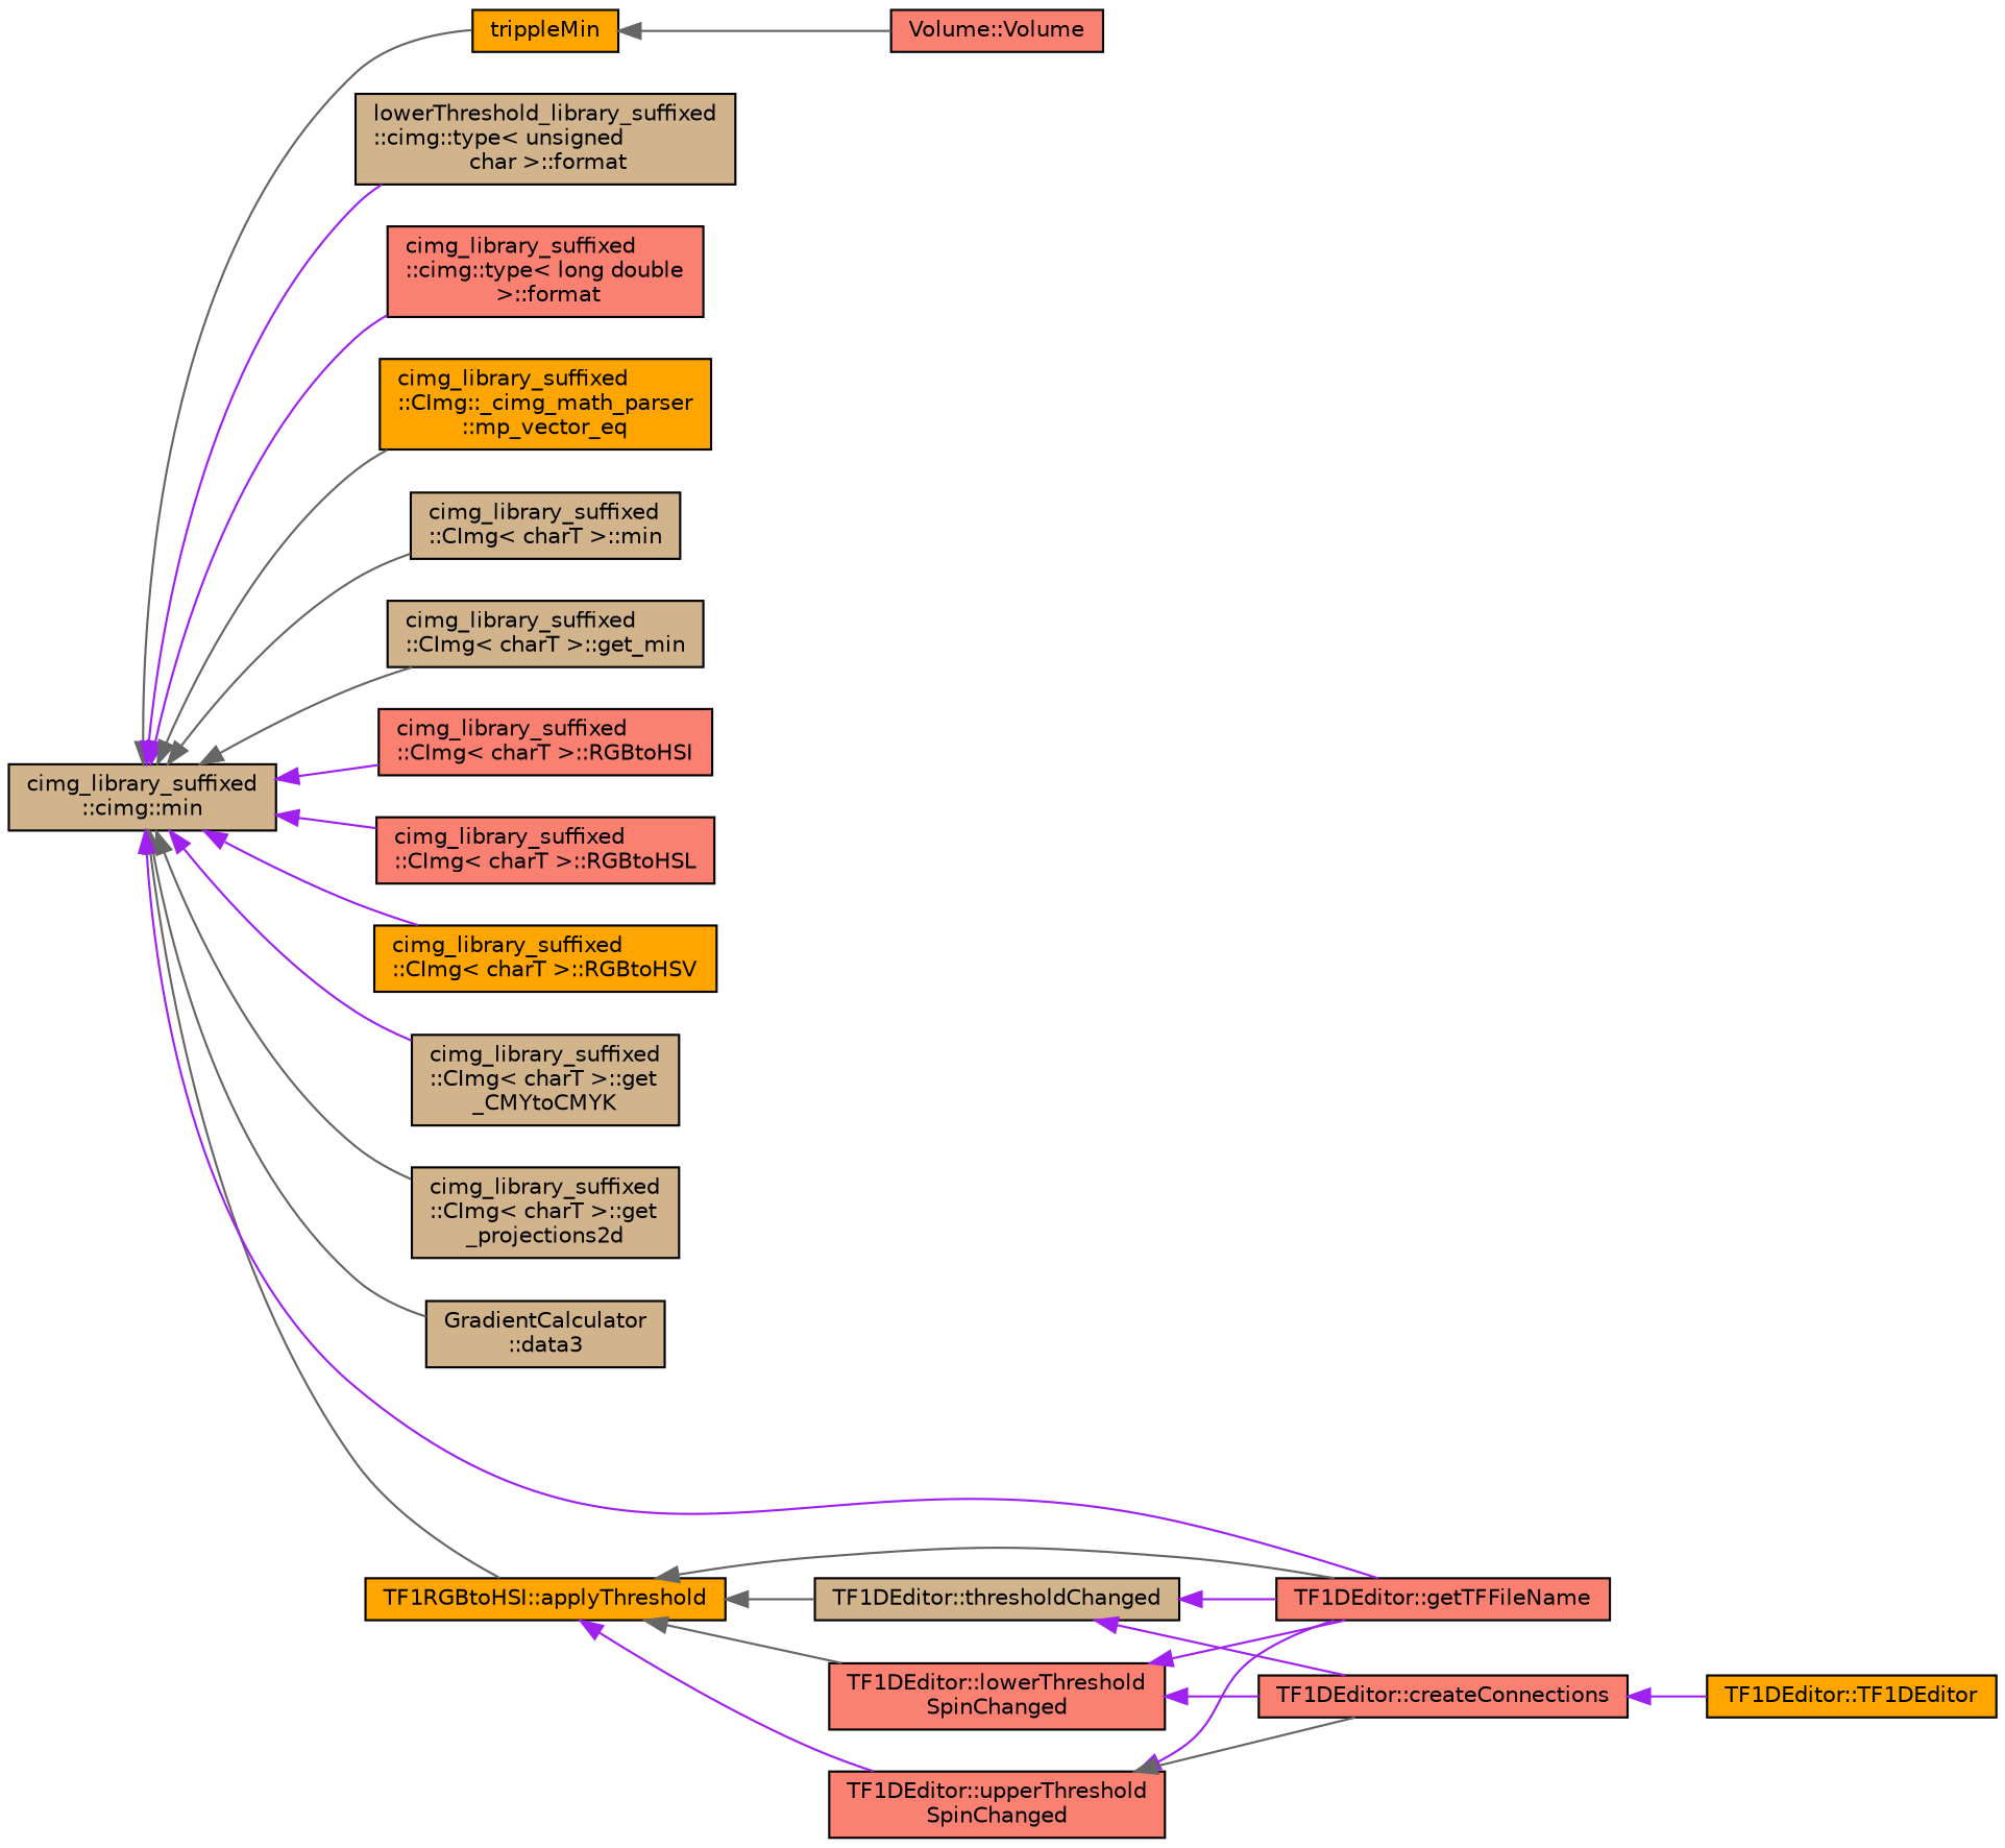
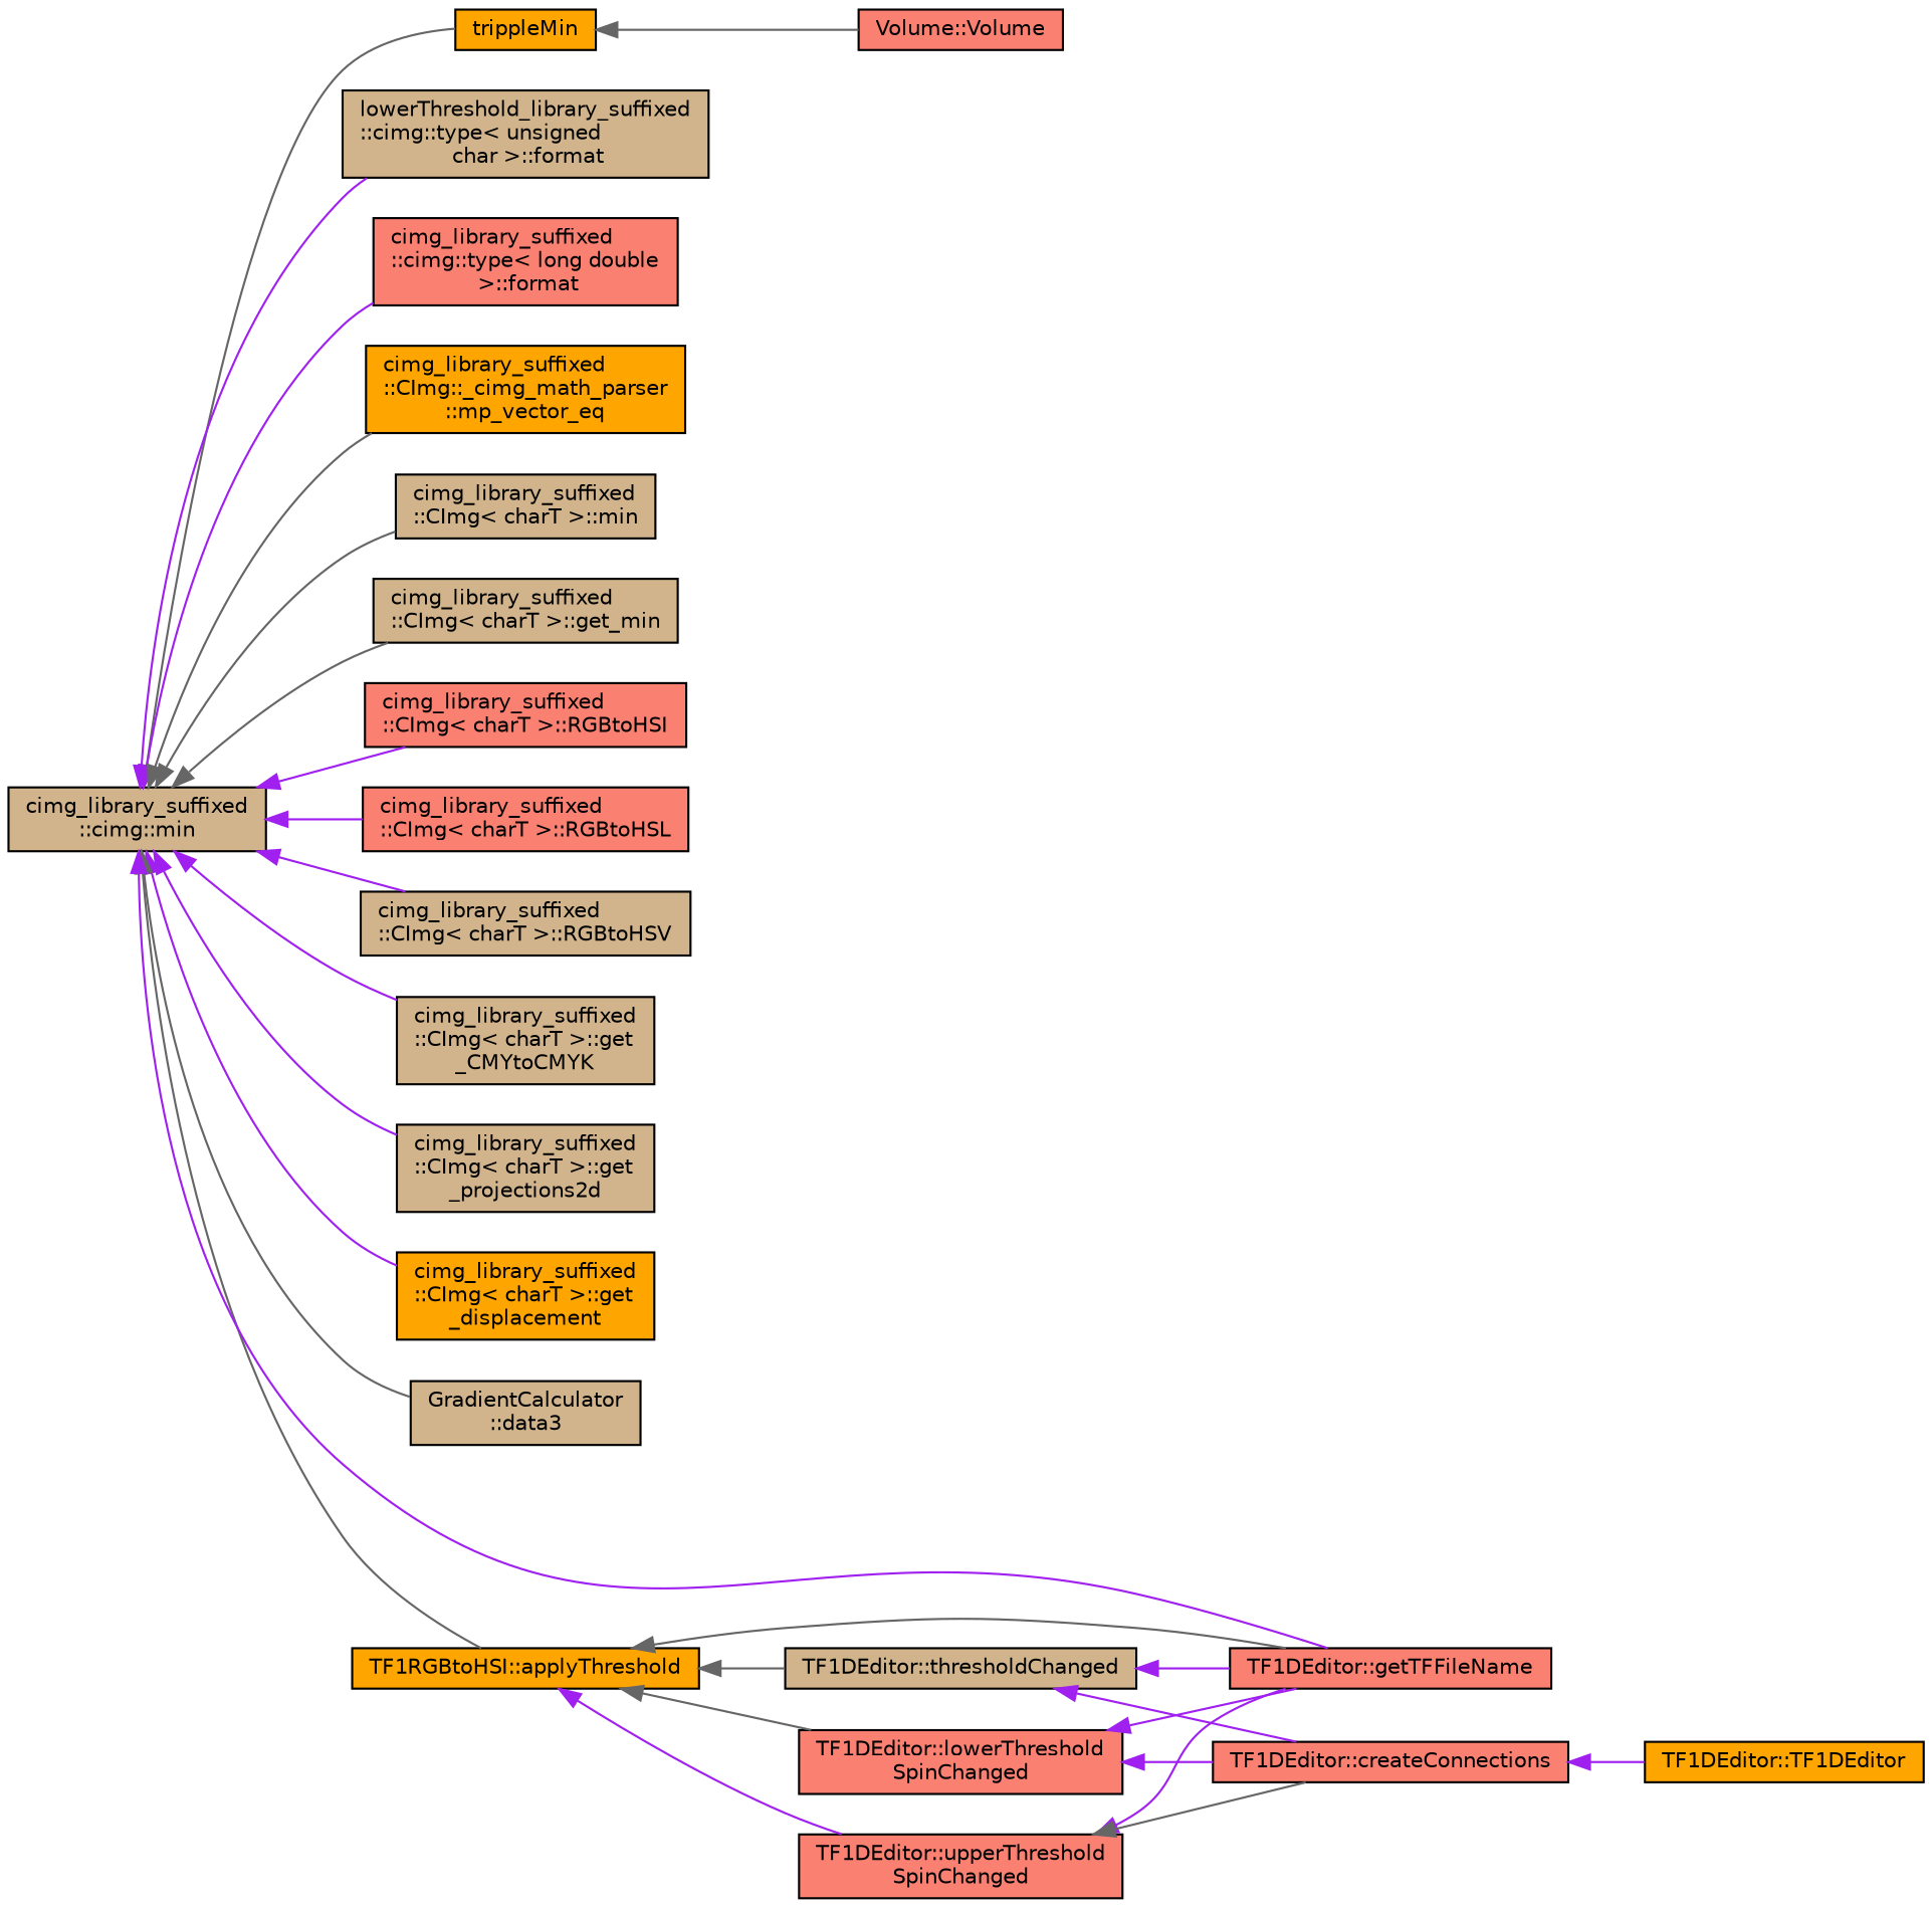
  digraph {
    rankdir=LR
    node [color=black fillcolor=tan fontname=Helvetica fontsize=10 shape=record style=filled]
    edge [color=purple dir=back fontname=Helvetica fontsize=10 labelfontname=Helvetica labelfontsize=10 style=solid]
    n1 [fontcolor=black height=0.2 label="cimg_library_suffixed\l::cimg::min" width=0.4]
    n2 [fillcolor=orange height=0.2 label=trippleMin width=0.4]
    n3 [height=0.2 label="lowerThreshold_library_suffixed\l::cimg::type\< unsigned\l char \>::format" width=0.4]
    n4 [fillcolor=salmon height=0.2 label="cimg_library_suffixed\l::cimg::type\< long double\l \>::format" width=0.4]
    n5 [fillcolor=orange height=0.2 label="cimg_library_suffixed\l::CImg::_cimg_math_parser\l::mp_vector_eq" width=0.4]
    n6 [height=0.2 label="cimg_library_suffixed\l::CImg\< charT \>::min" width=0.4]
    n7 [height=0.2 label="cimg_library_suffixed\l::CImg\< charT \>::get_min" width=0.4]
    n8 [fillcolor=salmon height=0.2 label="cimg_library_suffixed\l::CImg\< charT \>::RGBtoHSI" width=0.4]
    n9 [fillcolor=salmon height=0.2 label="cimg_library_suffixed\l::CImg\< charT \>::RGBtoHSL" width=0.4]
-   n10 [fillcolor=orange height=0.2 label="cimg_library_suffixed\l::CImg\< charT \>::RGBtoHSV" width=0.4]
+   n10 [height=0.2 label="cimg_library_suffixed\l::CImg\< charT \>::RGBtoHSV" width=0.4]
    n11 [height=0.2 label="cimg_library_suffixed\l::CImg\< charT \>::get\l_CMYtoCMYK" width=0.4]
    n12 [height=0.2 label="cimg_library_suffixed\l::CImg\< charT \>::get\l_projections2d" width=0.4]
+   n13 [fillcolor=orange height=0.2 label="cimg_library_suffixed\l::CImg\< charT \>::get\l_displacement" width=0.4]
    n14 [height=0.2 label="GradientCalculator\l::data3" width=0.4]
    n15 [fillcolor=orange height=0.2 label="TF1RGBtoHSI::applyThreshold" width=0.4]
    n16 [fillcolor=salmon height=0.2 label="TF1DEditor::getTFFileName" width=0.4]
    n17 [fillcolor=salmon height=0.2 label="Volume::Volume" width=0.4]
    n18 [height=0.2 label="TF1DEditor::thresholdChanged" width=0.4]
    n19 [fillcolor=salmon height=0.2 label="TF1DEditor::lowerThreshold\lSpinChanged" width=0.4]
    n20 [fillcolor=salmon height=0.2 label="TF1DEditor::upperThreshold\lSpinChanged" width=0.4]
    n21 [fillcolor=salmon height=0.2 label="TF1DEditor::createConnections" width=0.4]
    n22 [fillcolor=orange height=0.2 label="TF1DEditor::TF1DEditor" width=0.4]
    n1 -> n2 [color=gray40]
    n1 -> n3
    n1 -> n4
    n1 -> n5 [color=gray40]
    n1 -> n6 [color=gray40]
    n1 -> n7 [color=gray40]
    n1 -> n8
    n1 -> n9
    n1 -> n10
    n1 -> n11
-   n1 -> n12 [color=gray40]
+   n1 -> n12
+   n1 -> n13
    n1 -> n14 [color=gray40]
    n1 -> n15 [color=gray40]
    n1 -> n16
    n2 -> n17 [color=gray40]
    n15 -> n16 [color=gray40]
    n15 -> n18 [color=gray40]
    n15 -> n19 [color=gray40]
    n15 -> n20
    n18 -> n16
    n18 -> n21
    n19 -> n16
    n19 -> n21
    n20 -> n16
    n20 -> n21 [color=gray40]
    n21 -> n22
  }
